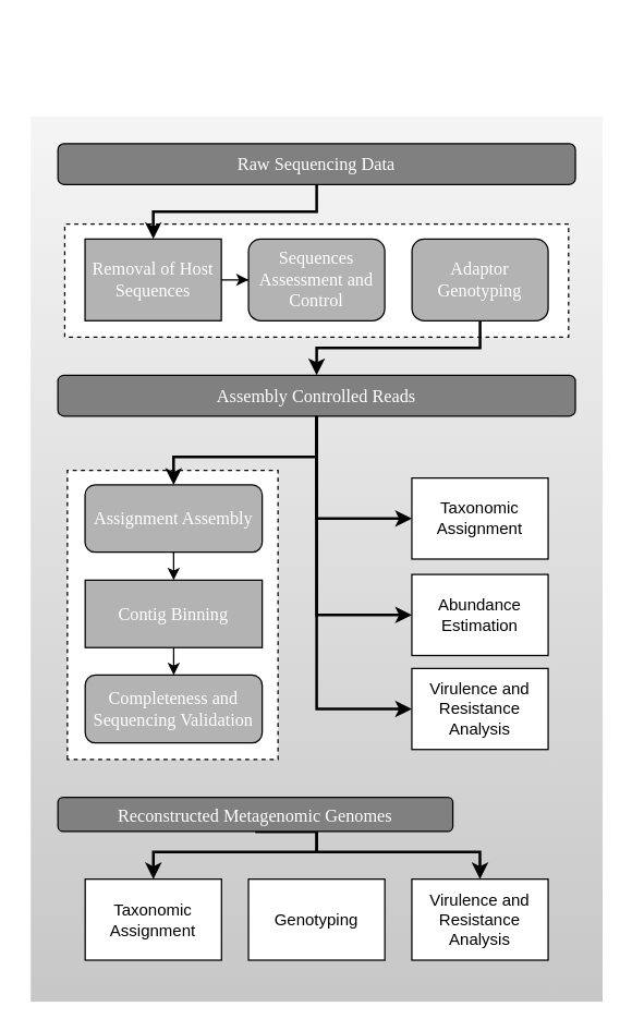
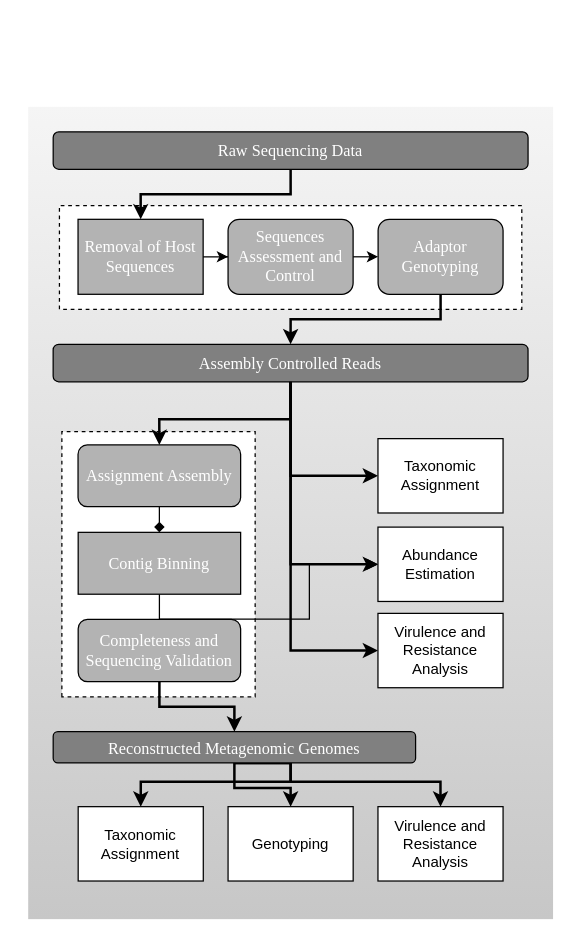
  <mxCell id="0" />
  <mxCell id="1" parent="0" />
  <mxCell id="2" value="" style="rounded=0;whiteSpace=wrap;html=1;strokeWidth=1;fillColor=#f5f5f5;gradientColor=#C7C7C7;strokeColor=none;" vertex="1" parent="1"><mxGeometry x="22" y="85" width="420" height="650" as="geometry" /></mxCell>
  <mxCell id="3" value="Raw Sequencing Data" style="rounded=1;whiteSpace=wrap;html=1;labelBackgroundColor=none;fontFamily=Times New Roman;fontSize=13;fontColor=#FFFFFF;fillColor=#808080;" vertex="1" parent="1"><mxGeometry x="42" y="105" width="380" height="30" as="geometry" /></mxCell>
  <mxCell id="4" value="" style="rounded=0;whiteSpace=wrap;html=1;rotation=-90;dashed=1;verticalAlign=top;" vertex="1" parent="1"><mxGeometry x="190.5" y="20.51" width="83" height="370" as="geometry" /></mxCell>
  <mxCell id="5" value="" style="edgeStyle=orthogonalEdgeStyle;rounded=0;orthogonalLoop=1;jettySize=auto;html=1;" edge="1" parent="1" source="6" target="8"><mxGeometry relative="1" as="geometry" /></mxCell>
  <mxCell id="6" value="Removal of Host Sequences" style="whiteSpace=wrap;html=1;labelBackgroundColor=none;fontFamily=Times New Roman;fontSize=13;fontColor=#FFFFFF;fillColor=#B3B3B3;rounded=0;" vertex="1" parent="1"><mxGeometry x="61.89" y="175" width="100.11" height="60" as="geometry" /></mxCell>
+ <mxCell id="7" style="edgeStyle=orthogonalEdgeStyle;rounded=0;orthogonalLoop=1;jettySize=auto;html=1;exitX=1;exitY=0.5;exitDx=0;exitDy=0;entryX=0;entryY=0.5;entryDx=0;entryDy=0;" edge="1" parent="1" source="8" target="10"><mxGeometry relative="1" as="geometry" /></mxCell>
  <mxCell id="8" value="Sequences Assessment and Control" style="rounded=1;whiteSpace=wrap;html=1;labelBackgroundColor=none;fontFamily=Times New Roman;fontSize=13;fontColor=#FFFFFF;fillColor=#B3B3B3;" vertex="1" parent="1"><mxGeometry x="181.94" y="175" width="100.06" height="60" as="geometry" /></mxCell>
  <mxCell id="9" style="edgeStyle=orthogonalEdgeStyle;rounded=0;orthogonalLoop=1;jettySize=auto;html=1;exitX=0.5;exitY=1;exitDx=0;exitDy=0;entryX=0.5;entryY=0;entryDx=0;entryDy=0;strokeWidth=2;" edge="1" parent="1" source="10" target="15"><mxGeometry relative="1" as="geometry"><Array as="points"><mxPoint x="352" y="255" /><mxPoint x="232" y="255" /></Array></mxGeometry></mxCell>
  <mxCell id="10" value="Adaptor Genotyping" style="rounded=1;whiteSpace=wrap;html=1;labelBackgroundColor=none;fontFamily=Times New Roman;fontSize=13;fontColor=#FFFFFF;fillColor=#B3B3B3;" vertex="1" parent="1"><mxGeometry x="302" y="175" width="100" height="60" as="geometry" /></mxCell>
  <mxCell id="11" style="edgeStyle=orthogonalEdgeStyle;rounded=0;orthogonalLoop=1;jettySize=auto;html=1;exitX=0.5;exitY=1;exitDx=0;exitDy=0;strokeWidth=2;" edge="1" parent="1" source="3" target="6"><mxGeometry relative="1" as="geometry"><Array as="points"><mxPoint x="232" y="155" /><mxPoint x="112" y="155" /></Array></mxGeometry></mxCell>
  <mxCell id="12" style="edgeStyle=orthogonalEdgeStyle;rounded=0;orthogonalLoop=1;jettySize=auto;html=1;exitX=0.5;exitY=1;exitDx=0;exitDy=0;entryX=0;entryY=0.5;entryDx=0;entryDy=0;strokeWidth=2;" edge="1" parent="1" source="15" target="24"><mxGeometry relative="1" as="geometry" /></mxCell>
  <mxCell id="13" style="edgeStyle=orthogonalEdgeStyle;rounded=0;orthogonalLoop=1;jettySize=auto;html=1;exitX=0.5;exitY=1;exitDx=0;exitDy=0;entryX=0;entryY=0.5;entryDx=0;entryDy=0;strokeWidth=2;" edge="1" parent="1" source="15" target="25"><mxGeometry relative="1" as="geometry" /></mxCell>
  <mxCell id="14" style="edgeStyle=orthogonalEdgeStyle;rounded=0;orthogonalLoop=1;jettySize=auto;html=1;exitX=0.5;exitY=1;exitDx=0;exitDy=0;entryX=0;entryY=0.5;entryDx=0;entryDy=0;strokeWidth=2;" edge="1" parent="1" source="15" target="26"><mxGeometry relative="1" as="geometry" /></mxCell>
  <mxCell id="15" value="Assembly Controlled Reads" style="rounded=1;whiteSpace=wrap;html=1;labelBackgroundColor=none;fontFamily=Times New Roman;fontSize=13;fontColor=#FFFFFF;fillColor=#808080;" vertex="1" parent="1"><mxGeometry x="41.97" y="275" width="380" height="30" as="geometry" /></mxCell>
  <mxCell id="16" value="" style="rounded=0;whiteSpace=wrap;html=1;rotation=-90;dashed=1;verticalAlign=top;" vertex="1" parent="1"><mxGeometry x="20.22" y="373.71" width="212.11" height="154.67" as="geometry" /></mxCell>
- <mxCell id="17" style="edgeStyle=orthogonalEdgeStyle;rounded=0;orthogonalLoop=1;jettySize=auto;html=1;exitX=0.5;exitY=1;exitDx=0;exitDy=0;entryX=0.5;entryY=0;entryDx=0;entryDy=0;strokeWidth=1;" edge="1" parent="1" source="18" target="20"><mxGeometry relative="1" as="geometry" /></mxCell>
+ <mxCell id="17" style="edgeStyle=orthogonalEdgeStyle;rounded=0;orthogonalLoop=1;jettySize=auto;html=1;exitX=0.5;exitY=1;exitDx=0;exitDy=0;entryX=0.5;entryY=0;entryDx=0;entryDy=0;strokeWidth=1;endArrow=diamond;" edge="1" parent="1" source="18" target="20"><mxGeometry relative="1" as="geometry" /></mxCell>
  <mxCell id="18" value="Assignment Assembly" style="rounded=1;whiteSpace=wrap;html=1;labelBackgroundColor=none;fontFamily=Times New Roman;fontSize=13;fontColor=#FFFFFF;fillColor=#B3B3B3;" vertex="1" parent="1"><mxGeometry x="61.89" y="355.5" width="130.11" height="49.5" as="geometry" /></mxCell>
- <mxCell id="19" style="edgeStyle=orthogonalEdgeStyle;rounded=0;orthogonalLoop=1;jettySize=auto;html=1;exitX=0.5;exitY=1;exitDx=0;exitDy=0;entryX=0.5;entryY=0;entryDx=0;entryDy=0;strokeWidth=1;" edge="1" parent="1" source="20" target="22"><mxGeometry relative="1" as="geometry" /></mxCell>
+ <mxCell id="19" style="edgeStyle=orthogonalEdgeStyle;rounded=0;orthogonalLoop=1;jettySize=auto;html=1;exitX=0.5;exitY=1;exitDx=0;exitDy=0;strokeWidth=1;" edge="1" parent="1" source="20" target="25"><mxGeometry relative="1" as="geometry" /></mxCell>
  <mxCell id="20" value="Contig Binning" style="whiteSpace=wrap;html=1;labelBackgroundColor=none;fontFamily=Times New Roman;fontSize=13;fontColor=#FFFFFF;fillColor=#B3B3B3;rounded=0;" vertex="1" parent="1"><mxGeometry x="62" y="425.49" width="130" height="49.51" as="geometry" /></mxCell>
+ <mxCell id="21" style="edgeStyle=orthogonalEdgeStyle;rounded=0;orthogonalLoop=1;jettySize=auto;html=1;exitX=0.5;exitY=1;exitDx=0;exitDy=0;entryX=0.5;entryY=0;entryDx=0;entryDy=0;strokeWidth=2;" edge="1" parent="1" source="22" target="30"><mxGeometry relative="1" as="geometry" /></mxCell>
  <mxCell id="22" value="Completeness and Sequencing Validation" style="rounded=1;whiteSpace=wrap;html=1;labelBackgroundColor=none;fontFamily=Times New Roman;fontSize=13;fontColor=#FFFFFF;fillColor=#B3B3B3;" vertex="1" parent="1"><mxGeometry x="62" y="495.16" width="130" height="49.84" as="geometry" /></mxCell>
  <mxCell id="23" style="edgeStyle=orthogonalEdgeStyle;rounded=0;orthogonalLoop=1;jettySize=auto;html=1;exitX=0.5;exitY=1;exitDx=0;exitDy=0;entryX=0.5;entryY=0;entryDx=0;entryDy=0;strokeWidth=2;" edge="1" parent="1" source="15" target="18"><mxGeometry relative="1" as="geometry"><Array as="points"><mxPoint x="232" y="335" /><mxPoint x="127" y="335" /></Array></mxGeometry></mxCell>
  <mxCell id="24" value="Taxonomic Assignment" style="rounded=0;whiteSpace=wrap;html=1;rotation=0;" vertex="1" parent="1"><mxGeometry x="301.89" y="350.5" width="100.11" height="59.5" as="geometry" /></mxCell>
  <mxCell id="25" value="Abundance Estimation" style="rounded=0;whiteSpace=wrap;html=1;rotation=0;" vertex="1" parent="1"><mxGeometry x="301.89" y="421.3" width="100.11" height="59.5" as="geometry" /></mxCell>
  <mxCell id="26" value="Virulence and Resistance Analysis" style="rounded=0;whiteSpace=wrap;html=1;rotation=0;" vertex="1" parent="1"><mxGeometry x="301.89" y="490.33" width="100.11" height="59.5" as="geometry" /></mxCell>
  <mxCell id="27" style="edgeStyle=orthogonalEdgeStyle;rounded=0;orthogonalLoop=1;jettySize=auto;html=1;exitX=0.5;exitY=1;exitDx=0;exitDy=0;entryX=0.5;entryY=0;entryDx=0;entryDy=0;strokeWidth=2;" edge="1" parent="1" source="30" target="31"><mxGeometry relative="1" as="geometry"><Array as="points"><mxPoint x="232" y="625" /><mxPoint x="112" y="625" /></Array></mxGeometry></mxCell>
+ <mxCell id="28" style="edgeStyle=orthogonalEdgeStyle;rounded=0;orthogonalLoop=1;jettySize=auto;html=1;exitX=0.5;exitY=1;exitDx=0;exitDy=0;entryX=0.5;entryY=0;entryDx=0;entryDy=0;strokeWidth=2;" edge="1" parent="1" source="30" target="32"><mxGeometry relative="1" as="geometry" /></mxCell>
  <mxCell id="29" style="edgeStyle=orthogonalEdgeStyle;rounded=0;orthogonalLoop=1;jettySize=auto;html=1;exitX=0.5;exitY=1;exitDx=0;exitDy=0;entryX=0.5;entryY=0;entryDx=0;entryDy=0;strokeWidth=2;" edge="1" parent="1" source="30" target="33"><mxGeometry relative="1" as="geometry"><Array as="points"><mxPoint x="232" y="625" /><mxPoint x="352" y="625" /></Array></mxGeometry></mxCell>
  <mxCell id="30" value="Reconstructed Metagenomic Genomes" style="rounded=1;whiteSpace=wrap;html=1;labelBackgroundColor=none;fontFamily=Times New Roman;fontSize=13;fontColor=#FFFFFF;fillColor=#808080;" vertex="1" parent="1"><mxGeometry x="42" y="585" width="290" height="25" as="geometry" /></mxCell>
  <mxCell id="31" value="Taxonomic Assignment" style="rounded=0;whiteSpace=wrap;html=1;rotation=0;" vertex="1" parent="1"><mxGeometry x="62" y="645" width="100.11" height="59.5" as="geometry" /></mxCell>
  <mxCell id="32" value="Genotyping" style="rounded=0;whiteSpace=wrap;html=1;rotation=0;" vertex="1" parent="1"><mxGeometry x="181.94" y="645" width="100.11" height="59.5" as="geometry" /></mxCell>
  <mxCell id="33" value="Virulence and Resistance Analysis" style="rounded=0;whiteSpace=wrap;html=1;rotation=0;" vertex="1" parent="1"><mxGeometry x="301.89" y="645" width="100.11" height="59.5" as="geometry" /></mxCell>
